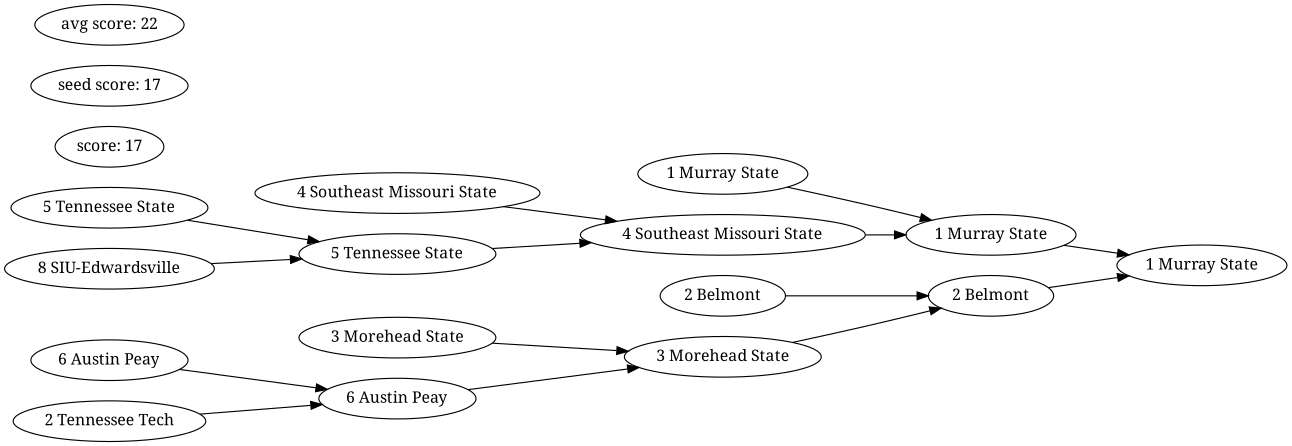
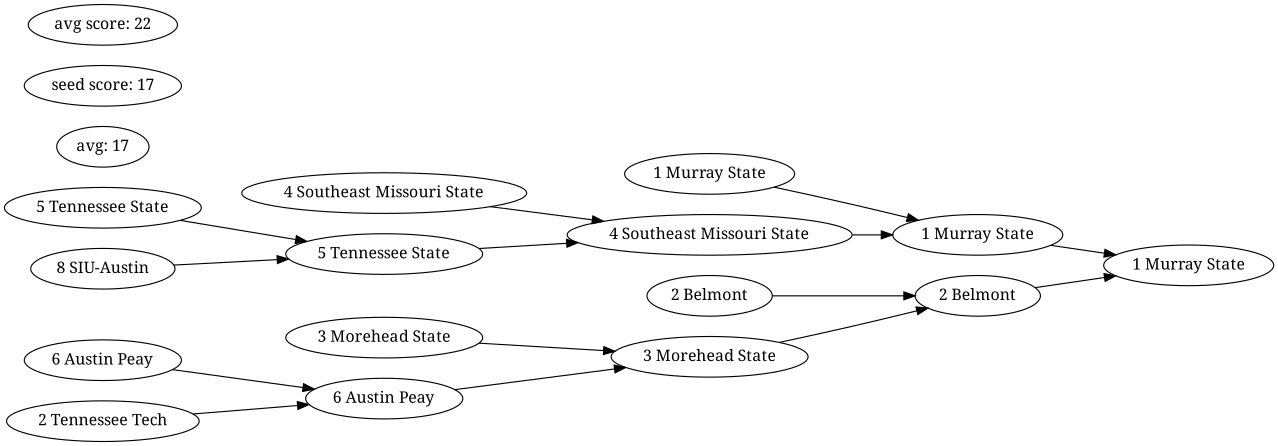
  digraph {
    fontname="Noto Serif"
    rankdir=LR
    node [fontname="Noto Serif"]
    edge [fontname="Noto Serif"]
    n1 [label="1 Murray State"]
    n2 [label="1 Murray State"]
    n3 [label="1 Murray State"]
    n4 [label="4 Southeast Missouri State"]
    n5 [label="4 Southeast Missouri State"]
    n6 [label="5 Tennessee State"]
    n7 [label="5 Tennessee State"]
-   n8 [label="8 SIU-Edwardsville"]
+   n8 [label="8 SIU-Austin"]
    n9 [label="2 Belmont"]
    n10 [label="2 Belmont"]
    n11 [label="3 Morehead State"]
    n12 [label="3 Morehead State"]
    n13 [label="6 Austin Peay"]
    n14 [label="6 Austin Peay"]
    n15 [label="2 Tennessee Tech"]
-   n16 [label="score: 17"]
+   n16 [label="avg: 17"]
    n17 [label="seed score: 17"]
    n18 [label="avg score: 22"]
    n2 -> n1
    n3 -> n2
    n4 -> n2
    n5 -> n4
    n6 -> n4
    n7 -> n6
    n8 -> n6
    n9 -> n1
    n10 -> n9
    n11 -> n9
    n12 -> n11
    n13 -> n11
    n14 -> n13
    n15 -> n13
  }
